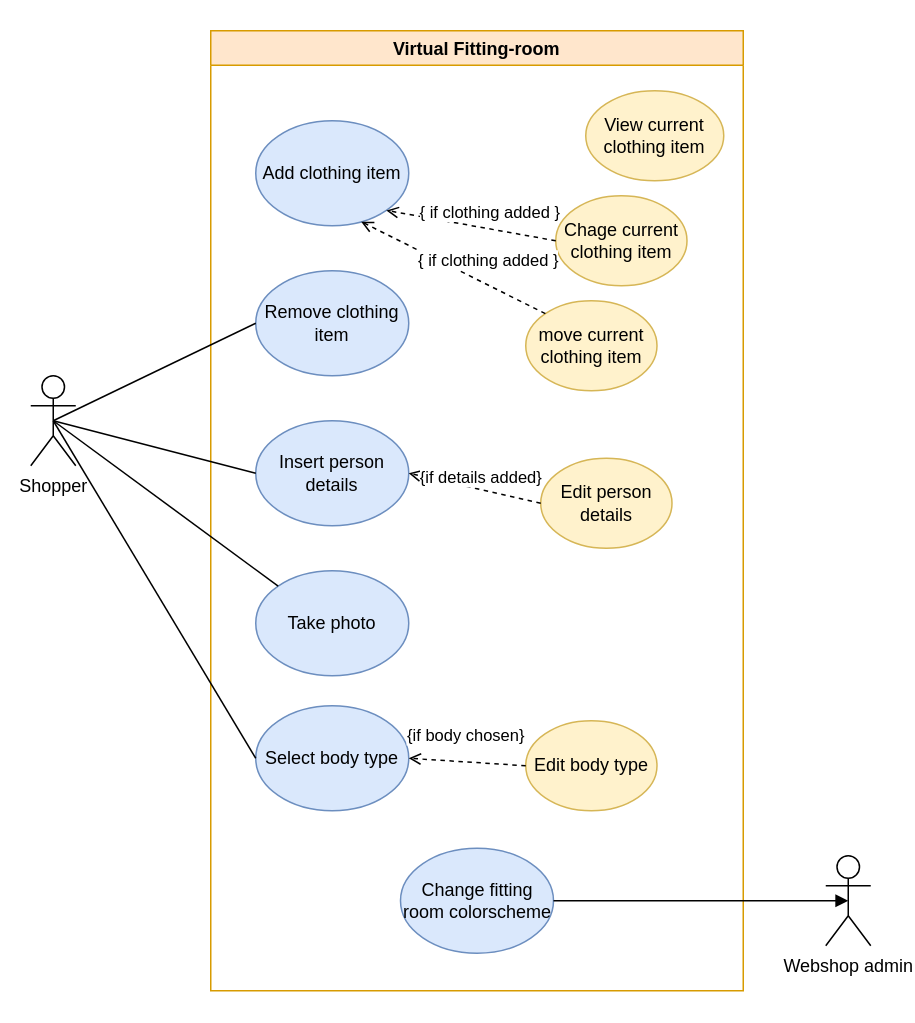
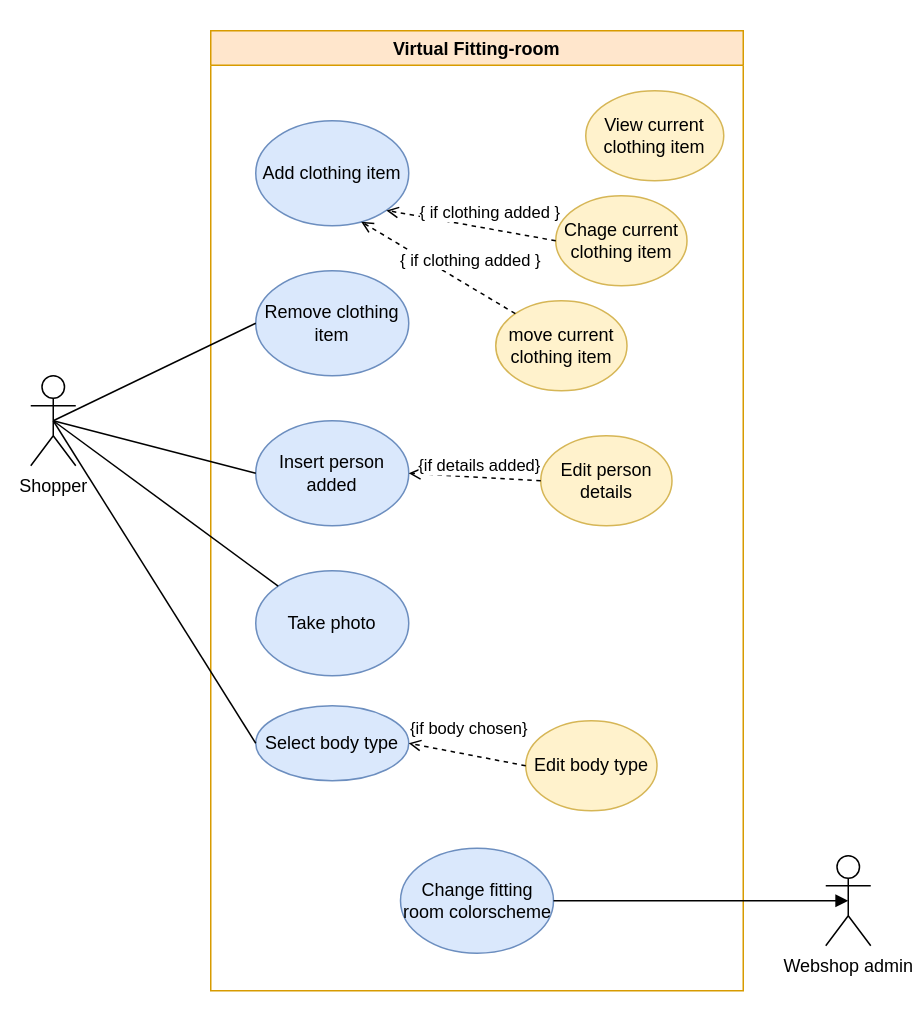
  <mxCell id="0" />
  <mxCell id="1" parent="0" />
  <mxCell id="2" value="Virtual Fitting-room" style="swimlane;fillColor=#ffe6cc;strokeColor=#d79b00;" vertex="1" parent="1"><mxGeometry x="140" y="20" width="355" height="640" as="geometry" /></mxCell>
  <mxCell id="3" value="Add clothing item" style="ellipse;whiteSpace=wrap;html=1;fillColor=#dae8fc;strokeColor=#6c8ebf;" vertex="1" parent="2"><mxGeometry x="30" y="60" width="102" height="70" as="geometry" /></mxCell>
  <mxCell id="4" value="Remove clothing item" style="ellipse;whiteSpace=wrap;html=1;fillColor=#dae8fc;strokeColor=#6c8ebf;" vertex="1" parent="2"><mxGeometry x="30" y="160" width="102" height="70" as="geometry" /></mxCell>
  <mxCell id="5" value="View current clothing item" style="ellipse;whiteSpace=wrap;html=1;fillColor=#fff2cc;strokeColor=#d6b656;" vertex="1" parent="2"><mxGeometry x="250" y="40" width="92" height="60" as="geometry" /></mxCell>
  <mxCell id="6" value="Chage current clothing item" style="ellipse;whiteSpace=wrap;html=1;fillColor=#fff2cc;strokeColor=#d6b656;" vertex="1" parent="2"><mxGeometry x="230" y="110" width="87.5" height="60" as="geometry" /></mxCell>
  <mxCell id="7" value="" style="endArrow=open;html=1;exitX=0;exitY=0.5;exitDx=0;exitDy=0;dashed=1;endFill=0;entryX=1;entryY=1;entryDx=0;entryDy=0;" edge="1" parent="2" source="6" target="3"><mxGeometry width="50" height="50" relative="1" as="geometry"><mxPoint x="232.0" y="80" as="sourcePoint" /><mxPoint x="172" y="120" as="targetPoint" /></mxGeometry></mxCell>
  <mxCell id="8" value="{ if clothing added }" style="edgeLabel;html=1;align=center;verticalAlign=middle;resizable=0;points=[];" vertex="1" connectable="0" parent="7"><mxGeometry x="-0.246" y="2" relative="1" as="geometry"><mxPoint x="-2" y="-14" as="offset" /></mxGeometry></mxCell>
- <mxCell id="9" value="move current clothing item" style="ellipse;whiteSpace=wrap;html=1;fillColor=#fff2cc;strokeColor=#d6b656;" vertex="1" parent="2"><mxGeometry x="210" y="180" width="87.5" height="60" as="geometry" /></mxCell>
+ <mxCell id="9" value="move current clothing item" style="ellipse;whiteSpace=wrap;html=1;fillColor=#fff2cc;strokeColor=#d6b656;" vertex="1" parent="2"><mxGeometry x="190" y="180" width="87.5" height="60" as="geometry" /></mxCell>
  <mxCell id="10" value="&lt;span style=&quot;color: rgb(0 , 0 , 0) ; font-family: &amp;#34;helvetica&amp;#34; ; font-size: 11px ; font-style: normal ; font-weight: 400 ; letter-spacing: normal ; text-align: center ; text-indent: 0px ; text-transform: none ; word-spacing: 0px ; background-color: rgb(255 , 255 , 255) ; display: inline ; float: none&quot;&gt;{ if clothing added }&lt;/span&gt;" style="endArrow=open;html=1;exitX=0;exitY=0;exitDx=0;exitDy=0;dashed=1;endFill=0;entryX=0.689;entryY=0.961;entryDx=0;entryDy=0;entryPerimeter=0;" edge="1" parent="2" source="9" target="3"><mxGeometry x="-0.272" y="-15" width="50" height="50" relative="1" as="geometry"><mxPoint x="232" y="150" as="sourcePoint" /><mxPoint x="158.375" y="129.532" as="targetPoint" /><mxPoint as="offset" /></mxGeometry></mxCell>
- <mxCell id="11" value="Insert person details" style="ellipse;whiteSpace=wrap;html=1;fillColor=#dae8fc;strokeColor=#6c8ebf;" vertex="1" parent="2"><mxGeometry x="30" y="260" width="102" height="70" as="geometry" /></mxCell>
- <mxCell id="12" value="Edit person details" style="ellipse;whiteSpace=wrap;html=1;fillColor=#fff2cc;strokeColor=#d6b656;" vertex="1" parent="2"><mxGeometry x="220" y="285" width="87.5" height="60" as="geometry" /></mxCell>
+ <mxCell id="11" value="Insert person added" style="ellipse;whiteSpace=wrap;html=1;fillColor=#dae8fc;strokeColor=#6c8ebf;" vertex="1" parent="2"><mxGeometry x="30" y="260" width="102" height="70" as="geometry" /></mxCell>
+ <mxCell id="12" value="Edit person details" style="ellipse;whiteSpace=wrap;html=1;fillColor=#fff2cc;strokeColor=#d6b656;" vertex="1" parent="2"><mxGeometry x="220" y="270" width="87.5" height="60" as="geometry" /></mxCell>
  <mxCell id="13" value="{if details added}" style="endArrow=open;html=1;exitX=0;exitY=0.5;exitDx=0;exitDy=0;dashed=1;endFill=0;entryX=1;entryY=0.5;entryDx=0;entryDy=0;" edge="1" parent="2" source="12" target="11"><mxGeometry x="-0.057" y="-8" width="50" height="50" relative="1" as="geometry"><mxPoint x="265.803" y="381.334" as="sourcePoint" /><mxPoint x="161.998" y="320" as="targetPoint" /><mxPoint as="offset" /></mxGeometry></mxCell>
  <mxCell id="14" value="Take photo" style="ellipse;whiteSpace=wrap;html=1;fillColor=#dae8fc;strokeColor=#6c8ebf;" vertex="1" parent="2"><mxGeometry x="30" y="360" width="102" height="70" as="geometry" /></mxCell>
- <mxCell id="15" value="Select body type" style="ellipse;whiteSpace=wrap;html=1;fillColor=#dae8fc;strokeColor=#6c8ebf;" vertex="1" parent="2"><mxGeometry x="30" y="450" width="102" height="70" as="geometry" /></mxCell>
+ <mxCell id="15" value="Select body type" style="ellipse;whiteSpace=wrap;html=1;fillColor=#dae8fc;strokeColor=#6c8ebf;" vertex="1" parent="2"><mxGeometry x="30" y="450" width="102" height="50" as="geometry" /></mxCell>
  <mxCell id="16" value="Edit body type" style="ellipse;whiteSpace=wrap;html=1;fillColor=#fff2cc;strokeColor=#d6b656;" vertex="1" parent="2"><mxGeometry x="210" y="460" width="87.5" height="60" as="geometry" /></mxCell>
  <mxCell id="17" value="{if body chosen}" style="endArrow=open;html=1;exitX=0;exitY=0.5;exitDx=0;exitDy=0;dashed=1;endFill=0;entryX=1;entryY=0.5;entryDx=0;entryDy=0;" edge="1" parent="2" source="16" target="15"><mxGeometry x="0.054" y="-17" width="50" height="50" relative="1" as="geometry"><mxPoint x="222.5" y="445" as="sourcePoint" /><mxPoint x="132.5" y="440" as="targetPoint" /><mxPoint as="offset" /></mxGeometry></mxCell>
  <mxCell id="18" value="Change fitting room colorscheme" style="ellipse;whiteSpace=wrap;html=1;fillColor=#dae8fc;strokeColor=#6c8ebf;" vertex="1" parent="2"><mxGeometry x="126.5" y="545" width="102" height="70" as="geometry" /></mxCell>
  <mxCell id="19" value="Shopper" style="shape=umlActor;verticalLabelPosition=bottom;verticalAlign=top;html=1;outlineConnect=0;" vertex="1" parent="1"><mxGeometry x="20" y="250" width="30" height="60" as="geometry" /></mxCell>
  <mxCell id="20" value="" style="endArrow=none;html=1;exitX=0.5;exitY=0.5;exitDx=0;exitDy=0;exitPerimeter=0;entryX=0;entryY=0.5;entryDx=0;entryDy=0;" edge="1" parent="1" source="19" target="4"><mxGeometry width="50" height="50" relative="1" as="geometry"><mxPoint x="170" y="570" as="sourcePoint" /><mxPoint x="220" y="520" as="targetPoint" /></mxGeometry></mxCell>
  <mxCell id="21" value="" style="endArrow=none;html=1;exitX=0.5;exitY=0.5;exitDx=0;exitDy=0;exitPerimeter=0;entryX=0;entryY=0.5;entryDx=0;entryDy=0;" edge="1" parent="1" source="19" target="11"><mxGeometry width="50" height="50" relative="1" as="geometry"><mxPoint x="65" y="190" as="sourcePoint" /><mxPoint x="221" y="225" as="targetPoint" /></mxGeometry></mxCell>
  <mxCell id="22" value="" style="endArrow=none;html=1;exitX=0.5;exitY=0.5;exitDx=0;exitDy=0;exitPerimeter=0;entryX=0;entryY=0;entryDx=0;entryDy=0;" edge="1" parent="1" source="19" target="14"><mxGeometry width="50" height="50" relative="1" as="geometry"><mxPoint x="65" y="250" as="sourcePoint" /><mxPoint x="180" y="385" as="targetPoint" /></mxGeometry></mxCell>
  <mxCell id="23" value="" style="endArrow=none;html=1;exitX=0.5;exitY=0.5;exitDx=0;exitDy=0;exitPerimeter=0;entryX=0;entryY=0.5;entryDx=0;entryDy=0;" edge="1" parent="1" source="19" target="15"><mxGeometry width="50" height="50" relative="1" as="geometry"><mxPoint x="400" y="360" as="sourcePoint" /><mxPoint x="450" y="310" as="targetPoint" /></mxGeometry></mxCell>
  <mxCell id="24" value="Webshop admin" style="shape=umlActor;verticalLabelPosition=bottom;verticalAlign=top;html=1;outlineConnect=0;" vertex="1" parent="1"><mxGeometry x="550" y="570" width="30" height="60" as="geometry" /></mxCell>
  <mxCell id="25" value="" style="endArrow=block;html=1;exitX=1;exitY=0.5;exitDx=0;exitDy=0;entryX=0.5;entryY=0.5;entryDx=0;entryDy=0;entryPerimeter=0;" edge="1" parent="1" source="18" target="24"><mxGeometry width="50" height="50" relative="1" as="geometry"><mxPoint x="520" y="510" as="sourcePoint" /><mxPoint x="570" y="460" as="targetPoint" /></mxGeometry></mxCell>
